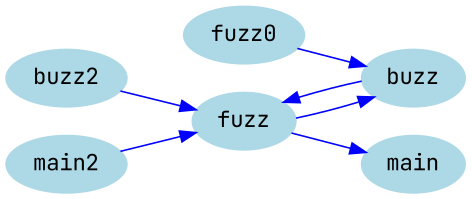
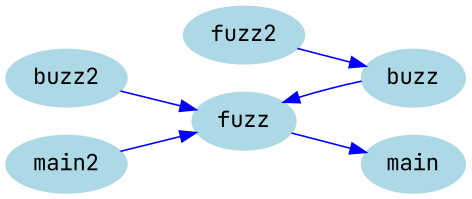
  digraph {
    fontname="JetBrains Mono"
    rankdir=LR
    node [color=lightblue fontname="JetBrains Mono" shape=ellipse style=filled]
    edge [color=blue fontname="JetBrains Mono"]
    fuzz
    main
    buzz
    buzz2
    main2
-   fuzz2 [label=fuzz0]
+   fuzz2
    fuzz -> main
-   fuzz -> buzz
    buzz -> fuzz
    buzz2 -> fuzz
    main2 -> fuzz
    fuzz2 -> buzz
  }
